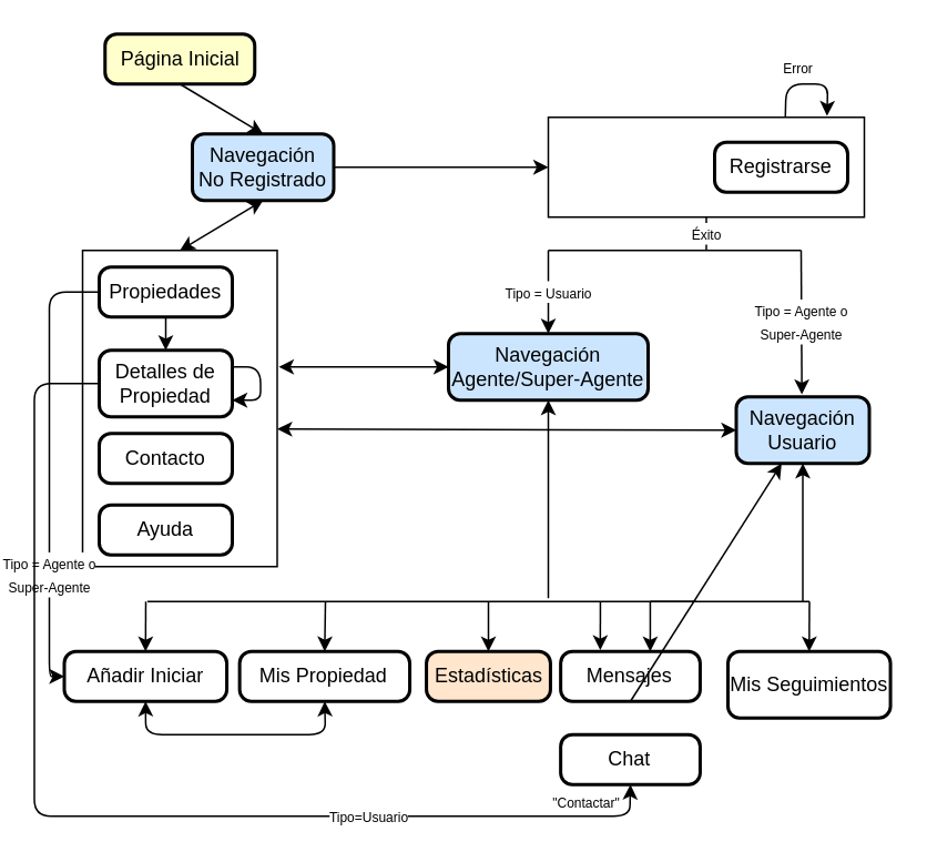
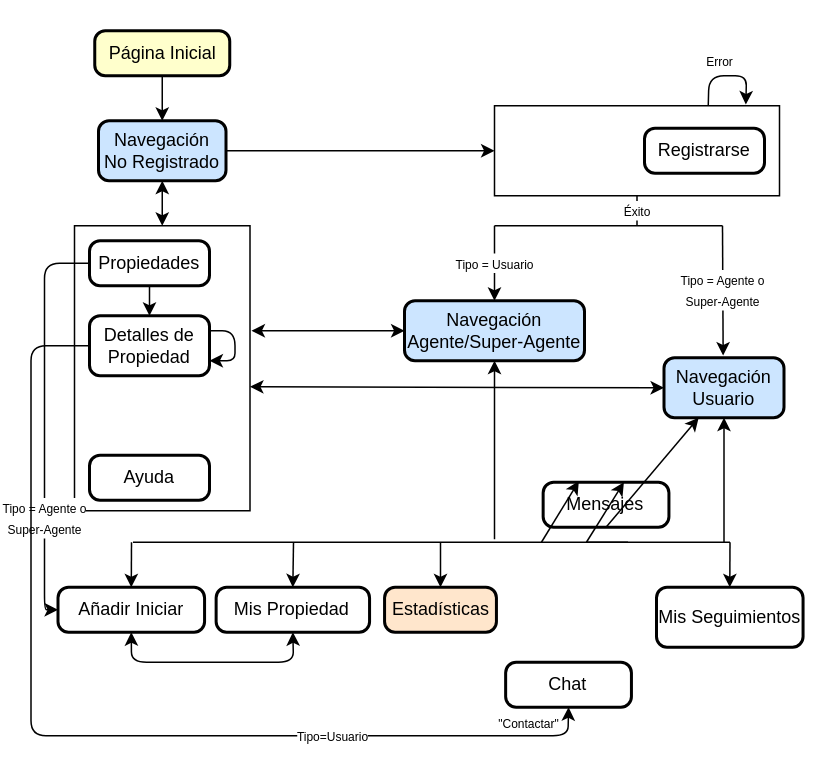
  <mxCell id="0" />
  <mxCell id="1" parent="0" />
  <mxCell id="2" value="" style="rounded=0;whiteSpace=wrap;html=1;" parent="1" vertex="1"><mxGeometry x="49" y="150" width="117" height="190" as="geometry" /></mxCell>
  <mxCell id="3" value="" style="rounded=0;whiteSpace=wrap;html=1;" parent="1" vertex="1"><mxGeometry x="329" y="70" width="190" height="60" as="geometry" /></mxCell>
  <mxCell id="4" value="Página Inicial" style="rounded=1;whiteSpace=wrap;html=1;absoluteArcSize=1;arcSize=14;strokeWidth=2;fillColor=#FFFFCC;" parent="1" vertex="1"><mxGeometry x="62.5" y="20" width="90" height="30" as="geometry" /></mxCell>
- <mxCell id="5" value="Navegación&lt;br&gt;No Registrado" style="rounded=1;whiteSpace=wrap;html=1;absoluteArcSize=1;arcSize=14;strokeWidth=2;fillColor=#CCE5FF;" parent="1" vertex="1"><mxGeometry x="115" y="80" width="85" height="40" as="geometry" /></mxCell>
+ <mxCell id="5" value="Navegación&lt;br&gt;No Registrado" style="rounded=1;whiteSpace=wrap;html=1;absoluteArcSize=1;arcSize=14;strokeWidth=2;fillColor=#CCE5FF;" parent="1" vertex="1"><mxGeometry x="65" y="80" width="85" height="40" as="geometry" /></mxCell>
  <mxCell id="6" value="" style="endArrow=classic;html=1;exitX=0.5;exitY=1;exitDx=0;exitDy=0;entryX=0.5;entryY=0;entryDx=0;entryDy=0;" parent="1" source="4" target="5" edge="1"><mxGeometry width="50" height="50" relative="1" as="geometry"><mxPoint x="249" y="300" as="sourcePoint" /><mxPoint x="229" y="160" as="targetPoint" /></mxGeometry></mxCell>
  <mxCell id="7" value="" style="endArrow=classic;html=1;exitX=1;exitY=0.5;exitDx=0;exitDy=0;entryX=0;entryY=0.5;entryDx=0;entryDy=0;" parent="1" source="5" target="3" edge="1"><mxGeometry width="50" height="50" relative="1" as="geometry"><mxPoint x="359" y="82.5" as="sourcePoint" /><mxPoint x="399" y="120" as="targetPoint" /></mxGeometry></mxCell>
  <mxCell id="8" value="&lt;font style=&quot;font-size: 8px&quot;&gt;Tipo = Agente o&lt;br&gt;Super-Agente&lt;/font&gt;" style="endArrow=classic;html=1;entryX=0.493;entryY=-0.036;entryDx=0;entryDy=0;entryPerimeter=0;" parent="1" target="11" edge="1"><mxGeometry width="50" height="50" relative="1" as="geometry"><mxPoint x="481" y="150" as="sourcePoint" /><mxPoint x="491.29" y="230" as="targetPoint" /></mxGeometry></mxCell>
  <mxCell id="9" value="Registrarse" style="rounded=1;whiteSpace=wrap;html=1;absoluteArcSize=1;arcSize=14;strokeWidth=2;" parent="1" vertex="1"><mxGeometry x="429" y="85" width="80" height="30" as="geometry" /></mxCell>
  <mxCell id="10" value="Navegación&lt;br&gt;Agente/Super-Agente" style="rounded=1;whiteSpace=wrap;html=1;absoluteArcSize=1;arcSize=14;strokeWidth=2;fillColor=#CCE5FF;" parent="1" vertex="1"><mxGeometry x="269" y="200" width="120" height="40" as="geometry" /></mxCell>
  <mxCell id="11" value="Navegación&lt;br&gt;Usuario" style="rounded=1;whiteSpace=wrap;html=1;absoluteArcSize=1;arcSize=14;strokeWidth=2;fillColor=#CCE5FF;" parent="1" vertex="1"><mxGeometry x="442" y="238" width="80" height="40" as="geometry" /></mxCell>
  <mxCell id="12" value="&lt;font style=&quot;font-size: 8px&quot;&gt;Error&lt;/font&gt;" style="endArrow=classic;html=1;exitX=0.75;exitY=0;exitDx=0;exitDy=0;entryX=0.882;entryY=-0.014;entryDx=0;entryDy=0;entryPerimeter=0;" parent="1" source="3" target="3" edge="1"><mxGeometry x="-0.377" y="-12" width="50" height="50" relative="1" as="geometry"><mxPoint x="-31" y="102.5" as="sourcePoint" /><mxPoint x="-32.76" y="88.4" as="targetPoint" /><Array as="points"><mxPoint x="472" y="50" /><mxPoint x="497" y="50" /></Array><mxPoint x="7" y="-22" as="offset" /></mxGeometry></mxCell>
  <mxCell id="13" value="Propiedades" style="rounded=1;whiteSpace=wrap;html=1;absoluteArcSize=1;arcSize=14;strokeWidth=2;" parent="1" vertex="1"><mxGeometry x="59" y="160" width="80" height="30" as="geometry" /></mxCell>
  <mxCell id="14" value="Detalles de Propiedad" style="rounded=1;whiteSpace=wrap;html=1;absoluteArcSize=1;arcSize=14;strokeWidth=2;" parent="1" vertex="1"><mxGeometry x="59" y="210" width="80" height="40" as="geometry" /></mxCell>
- <mxCell id="15" value="Contacto" style="rounded=1;whiteSpace=wrap;html=1;absoluteArcSize=1;arcSize=14;strokeWidth=2;" parent="1" vertex="1"><mxGeometry x="59" y="260" width="80" height="30" as="geometry" /></mxCell>
  <mxCell id="16" value="" style="endArrow=classic;startArrow=classic;html=1;entryX=0.5;entryY=1;entryDx=0;entryDy=0;exitX=0.5;exitY=0;exitDx=0;exitDy=0;" parent="1" source="2" target="5" edge="1"><mxGeometry width="50" height="50" relative="1" as="geometry"><mxPoint x="89" y="420" as="sourcePoint" /><mxPoint x="139" y="370" as="targetPoint" /><Array as="points" /></mxGeometry></mxCell>
  <mxCell id="17" value="" style="endArrow=classic;startArrow=classic;html=1;entryX=0;entryY=0.5;entryDx=0;entryDy=0;" parent="1" target="10" edge="1"><mxGeometry width="50" height="50" relative="1" as="geometry"><mxPoint x="167" y="220" as="sourcePoint" /><mxPoint x="279" y="110" as="targetPoint" /><Array as="points" /></mxGeometry></mxCell>
  <mxCell id="18" value="" style="endArrow=classic;html=1;entryX=0.5;entryY=0;entryDx=0;entryDy=0;exitX=0.5;exitY=1;exitDx=0;exitDy=0;" parent="1" source="13" target="14" edge="1"><mxGeometry width="50" height="50" relative="1" as="geometry"><mxPoint x="49" y="360" as="sourcePoint" /><mxPoint x="99" y="310" as="targetPoint" /></mxGeometry></mxCell>
  <mxCell id="19" value="&lt;font style=&quot;font-size: 8px&quot;&gt;Éxito&lt;/font&gt;" style="endArrow=none;html=1;entryX=0.5;entryY=1;entryDx=0;entryDy=0;" parent="1" target="3" edge="1"><mxGeometry width="50" height="50" relative="1" as="geometry"><mxPoint x="424" y="150" as="sourcePoint" /><mxPoint x="69" y="380" as="targetPoint" /></mxGeometry></mxCell>
  <mxCell id="20" value="" style="endArrow=none;html=1;" parent="1" edge="1"><mxGeometry width="50" height="50" relative="1" as="geometry"><mxPoint x="329" y="150" as="sourcePoint" /><mxPoint x="481" y="150" as="targetPoint" /></mxGeometry></mxCell>
  <mxCell id="21" value="&lt;font style=&quot;font-size: 8px&quot;&gt;Tipo = Usuario&lt;/font&gt;" style="endArrow=classic;html=1;" parent="1" edge="1"><mxGeometry width="50" height="50" relative="1" as="geometry"><mxPoint x="329" y="150" as="sourcePoint" /><mxPoint x="329" y="200" as="targetPoint" /></mxGeometry></mxCell>
  <mxCell id="22" value="" style="endArrow=classic;startArrow=classic;html=1;entryX=0;entryY=0.5;entryDx=0;entryDy=0;exitX=1;exitY=0.565;exitDx=0;exitDy=0;exitPerimeter=0;" parent="1" source="2" target="11" edge="1"><mxGeometry width="50" height="50" relative="1" as="geometry"><mxPoint x="59" y="370" as="sourcePoint" /><mxPoint x="109" y="320" as="targetPoint" /></mxGeometry></mxCell>
  <mxCell id="23" value="Añadir Iniciar" style="rounded=1;whiteSpace=wrap;html=1;absoluteArcSize=1;arcSize=14;strokeWidth=2;" parent="1" vertex="1"><mxGeometry x="38" y="391" width="97.71" height="30" as="geometry" /></mxCell>
  <mxCell id="24" value="Mis Propiedad" style="rounded=1;whiteSpace=wrap;html=1;absoluteArcSize=1;arcSize=14;strokeWidth=2;" parent="1" vertex="1"><mxGeometry x="143.42" y="391" width="102.29" height="30" as="geometry" /></mxCell>
  <mxCell id="25" value="Estadísticas" style="rounded=1;whiteSpace=wrap;html=1;absoluteArcSize=1;arcSize=14;strokeWidth=2;fillColor=#ffe6cc;" parent="1" vertex="1"><mxGeometry x="255.71" y="391" width="74.58" height="30" as="geometry" /></mxCell>
- <mxCell id="26" value="Mensajes" style="rounded=1;whiteSpace=wrap;html=1;absoluteArcSize=1;arcSize=14;strokeWidth=2;" parent="1" vertex="1"><mxGeometry x="336.43" y="391" width="83.86" height="30" as="geometry" /></mxCell>
+ <mxCell id="26" value="Mensajes" style="rounded=1;whiteSpace=wrap;html=1;absoluteArcSize=1;arcSize=14;strokeWidth=2;" parent="1" vertex="1"><mxGeometry x="361.43" y="321" width="83.86" height="30" as="geometry" /></mxCell>
  <mxCell id="27" value="Chat" style="rounded=1;whiteSpace=wrap;html=1;absoluteArcSize=1;arcSize=14;strokeWidth=2;" parent="1" vertex="1"><mxGeometry x="336.43" y="441" width="83.86" height="30" as="geometry" /></mxCell>
  <mxCell id="28" value="Mis Seguimientos" style="rounded=1;whiteSpace=wrap;html=1;absoluteArcSize=1;arcSize=14;strokeWidth=2;" parent="1" vertex="1"><mxGeometry x="437" y="391" width="97.71" height="40" as="geometry" /></mxCell>
  <mxCell id="29" value="" style="endArrow=classic;html=1;exitX=0.5;exitY=1;exitDx=0;exitDy=0;" parent="1" source="26" target="11" edge="1"><mxGeometry width="50" height="50" relative="1" as="geometry"><mxPoint x="-143.57" y="581" as="sourcePoint" /><mxPoint x="-93.57" y="531" as="targetPoint" /></mxGeometry></mxCell>
  <mxCell id="30" value="" style="endArrow=none;html=1;" parent="1" edge="1"><mxGeometry width="50" height="50" relative="1" as="geometry"><mxPoint x="390.29" y="361" as="sourcePoint" /><mxPoint x="486" y="361" as="targetPoint" /></mxGeometry></mxCell>
  <mxCell id="31" value="" style="endArrow=classic;html=1;entryX=0.5;entryY=0;entryDx=0;entryDy=0;" parent="1" target="28" edge="1"><mxGeometry width="50" height="50" relative="1" as="geometry"><mxPoint x="486" y="361" as="sourcePoint" /><mxPoint x="-73" y="501" as="targetPoint" /></mxGeometry></mxCell>
  <mxCell id="32" value="" style="endArrow=classic;html=1;entryX=0.642;entryY=0;entryDx=0;entryDy=0;entryPerimeter=0;" parent="1" target="26" edge="1"><mxGeometry width="50" height="50" relative="1" as="geometry"><mxPoint x="390.29" y="361" as="sourcePoint" /><mxPoint x="380.29" y="381" as="targetPoint" /></mxGeometry></mxCell>
  <mxCell id="33" value="" style="endArrow=classic;html=1;entryX=0.5;entryY=1;entryDx=0;entryDy=0;" parent="1" target="11" edge="1"><mxGeometry width="50" height="50" relative="1" as="geometry"><mxPoint x="482" y="361" as="sourcePoint" /><mxPoint x="471.29" y="290" as="targetPoint" /></mxGeometry></mxCell>
  <mxCell id="34" value="" style="endArrow=classic;html=1;entryX=0.5;entryY=1;entryDx=0;entryDy=0;" parent="1" target="10" edge="1"><mxGeometry width="50" height="50" relative="1" as="geometry"><mxPoint x="329" y="359" as="sourcePoint" /><mxPoint x="639" y="290" as="targetPoint" /></mxGeometry></mxCell>
  <mxCell id="35" value="" style="endArrow=none;html=1;" parent="1" edge="1"><mxGeometry width="50" height="50" relative="1" as="geometry"><mxPoint x="88" y="361" as="sourcePoint" /><mxPoint x="418" y="361" as="targetPoint" /></mxGeometry></mxCell>
  <mxCell id="36" value="" style="endArrow=classic;html=1;entryX=0.5;entryY=0;entryDx=0;entryDy=0;" parent="1" target="25" edge="1"><mxGeometry width="50" height="50" relative="1" as="geometry"><mxPoint x="293" y="361" as="sourcePoint" /><mxPoint x="98" y="501" as="targetPoint" /></mxGeometry></mxCell>
  <mxCell id="37" value="" style="endArrow=classic;html=1;entryX=0.5;entryY=0;entryDx=0;entryDy=0;" parent="1" target="24" edge="1"><mxGeometry width="50" height="50" relative="1" as="geometry"><mxPoint x="195" y="361" as="sourcePoint" /><mxPoint x="303" y="401" as="targetPoint" /></mxGeometry></mxCell>
  <mxCell id="38" value="" style="endArrow=classic;html=1;entryX=0.5;entryY=0;entryDx=0;entryDy=0;" parent="1" target="23" edge="1"><mxGeometry width="50" height="50" relative="1" as="geometry"><mxPoint x="87" y="361" as="sourcePoint" /><mxPoint x="204.565" y="401" as="targetPoint" /></mxGeometry></mxCell>
  <mxCell id="39" value="" style="endArrow=classic;html=1;entryX=0.284;entryY=-0.025;entryDx=0;entryDy=0;entryPerimeter=0;" parent="1" target="26" edge="1"><mxGeometry width="50" height="50" relative="1" as="geometry"><mxPoint x="360.29" y="361" as="sourcePoint" /><mxPoint x="350.49" y="381.1" as="targetPoint" /></mxGeometry></mxCell>
  <mxCell id="40" value="&lt;font style=&quot;font-size: 8px&quot;&gt;Tipo = Agente o&lt;br&gt;Super-Agente&lt;/font&gt;" style="endArrow=classic;html=1;entryX=0;entryY=0.5;entryDx=0;entryDy=0;exitX=0;exitY=0.5;exitDx=0;exitDy=0;" parent="1" source="13" target="23" edge="1"><mxGeometry x="0.48" width="50" height="50" relative="1" as="geometry"><mxPoint x="568" y="160" as="sourcePoint" /><mxPoint x="568.44" y="248.56" as="targetPoint" /><Array as="points"><mxPoint x="29" y="175" /><mxPoint x="29" y="406" /></Array><mxPoint as="offset" /></mxGeometry></mxCell>
  <mxCell id="41" value="&lt;font style=&quot;font-size: 8px&quot;&gt;&quot;Contactar&quot;&lt;/font&gt;" style="text;html=1;" parent="1" vertex="1"><mxGeometry x="330.29" y="467" width="50" height="20" as="geometry" /></mxCell>
  <mxCell id="42" value="" style="endArrow=classic;startArrow=classic;html=1;entryX=0.5;entryY=1;entryDx=0;entryDy=0;exitX=0.5;exitY=1;exitDx=0;exitDy=0;" parent="1" source="24" target="23" edge="1"><mxGeometry width="50" height="50" relative="1" as="geometry"><mxPoint x="-32" y="601" as="sourcePoint" /><mxPoint x="18" y="551" as="targetPoint" /><Array as="points"><mxPoint x="195" y="441" /><mxPoint x="87" y="441" /></Array></mxGeometry></mxCell>
  <mxCell id="43" value="" style="endArrow=classic;html=1;entryX=1;entryY=0.75;entryDx=0;entryDy=0;exitX=1;exitY=0.25;exitDx=0;exitDy=0;" parent="1" source="14" target="14" edge="1"><mxGeometry x="0.37" y="-21" width="50" height="50" relative="1" as="geometry"><mxPoint x="69" y="185" as="sourcePoint" /><mxPoint x="49" y="375" as="targetPoint" /><Array as="points"><mxPoint x="156" y="220" /><mxPoint x="156" y="240" /></Array><mxPoint x="18" y="11" as="offset" /></mxGeometry></mxCell>
  <mxCell id="44" value="&lt;span style=&quot;font-size: 8px&quot;&gt;Tipo=Usuario&lt;/span&gt;" style="endArrow=classic;html=1;exitX=0;exitY=0.5;exitDx=0;exitDy=0;entryX=0.5;entryY=1;entryDx=0;entryDy=0;" parent="1" source="14" target="27" edge="1"><mxGeometry x="0.48" width="50" height="50" relative="1" as="geometry"><mxPoint x="69" y="185" as="sourcePoint" /><mxPoint x="435" y="466" as="targetPoint" /><Array as="points"><mxPoint x="20" y="230" /><mxPoint x="20" y="490" /><mxPoint x="378" y="490" /></Array><mxPoint as="offset" /></mxGeometry></mxCell>
  <mxCell id="45" value="Ayuda" style="rounded=1;whiteSpace=wrap;html=1;absoluteArcSize=1;arcSize=14;strokeWidth=2;" parent="1" vertex="1"><mxGeometry x="59" y="303" width="80" height="30" as="geometry" /></mxCell>
